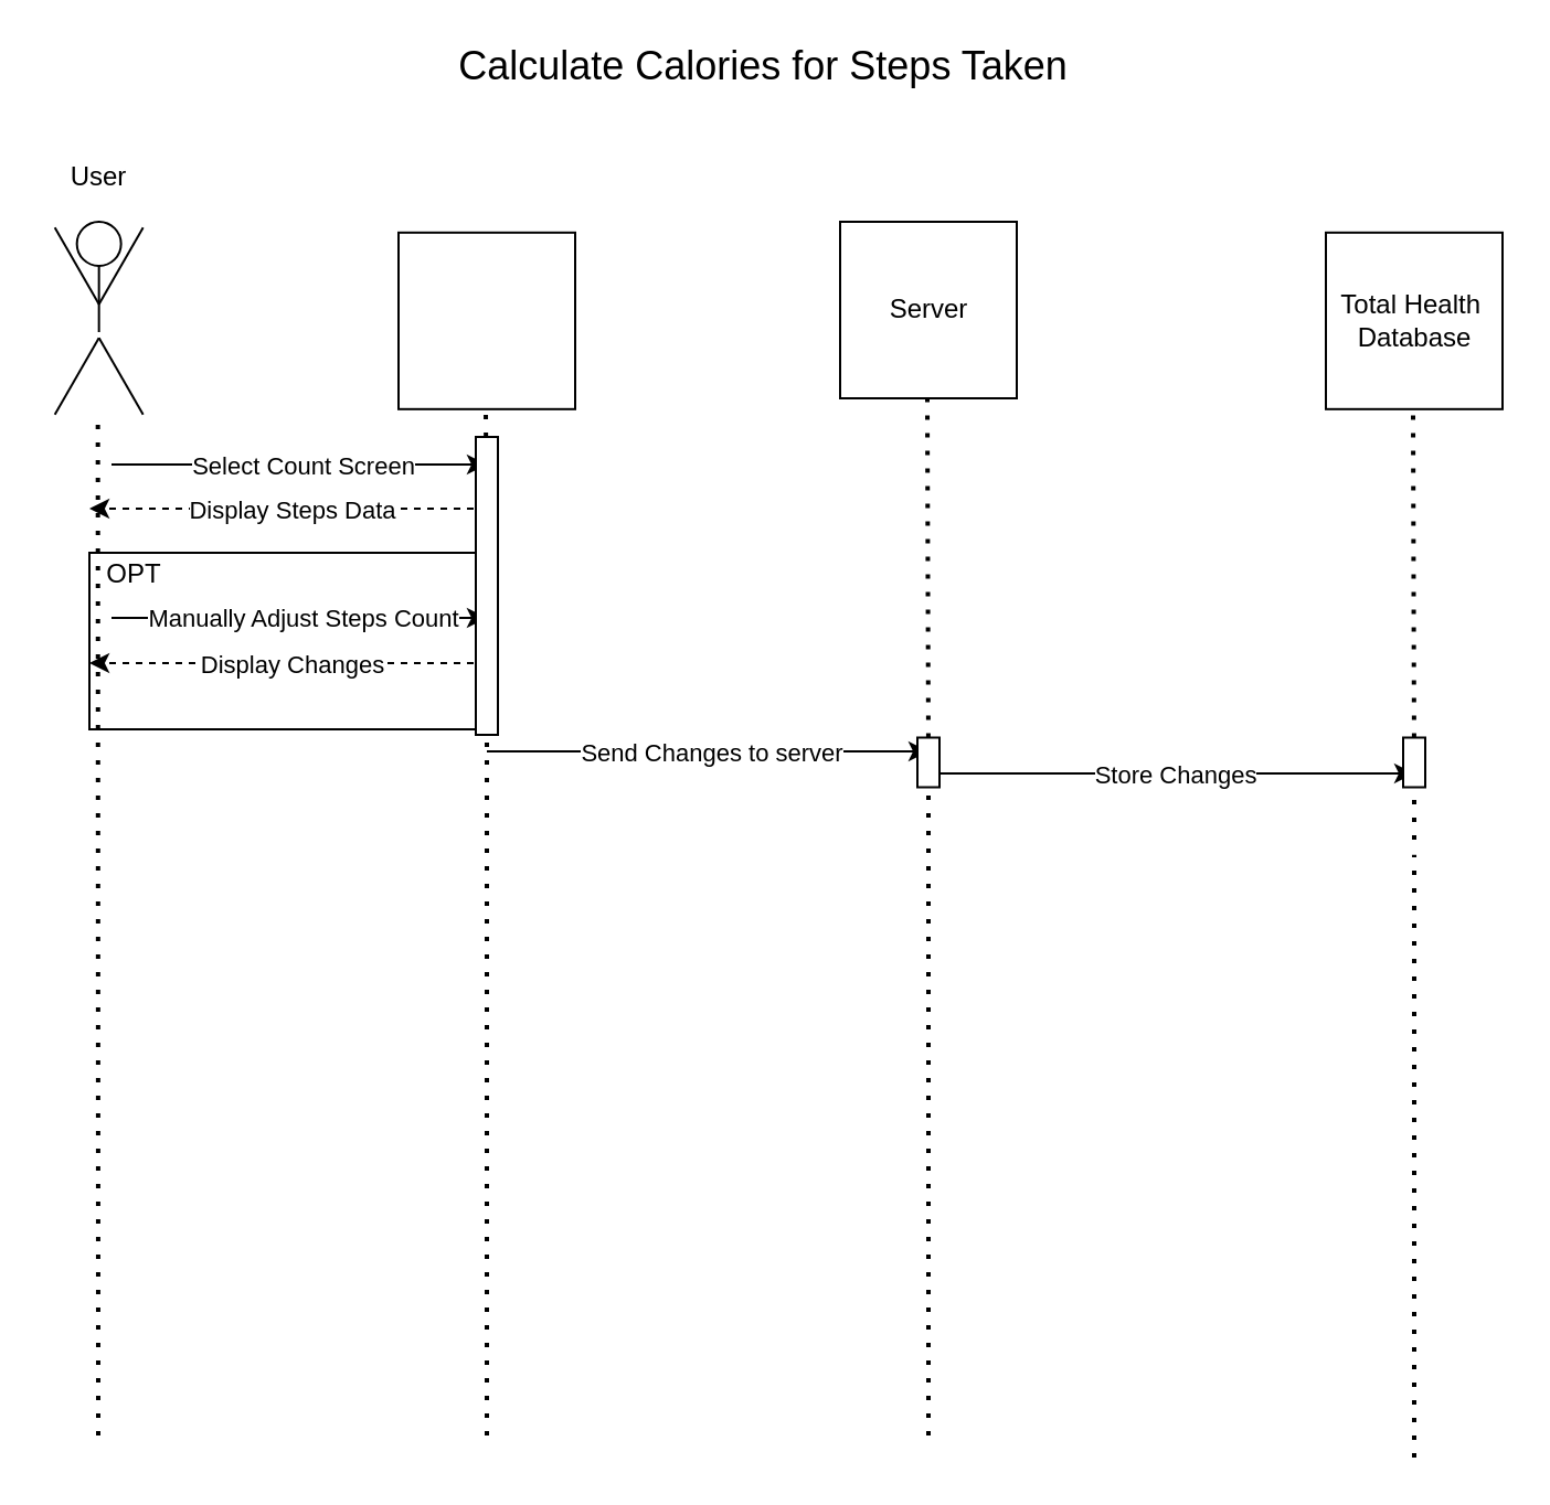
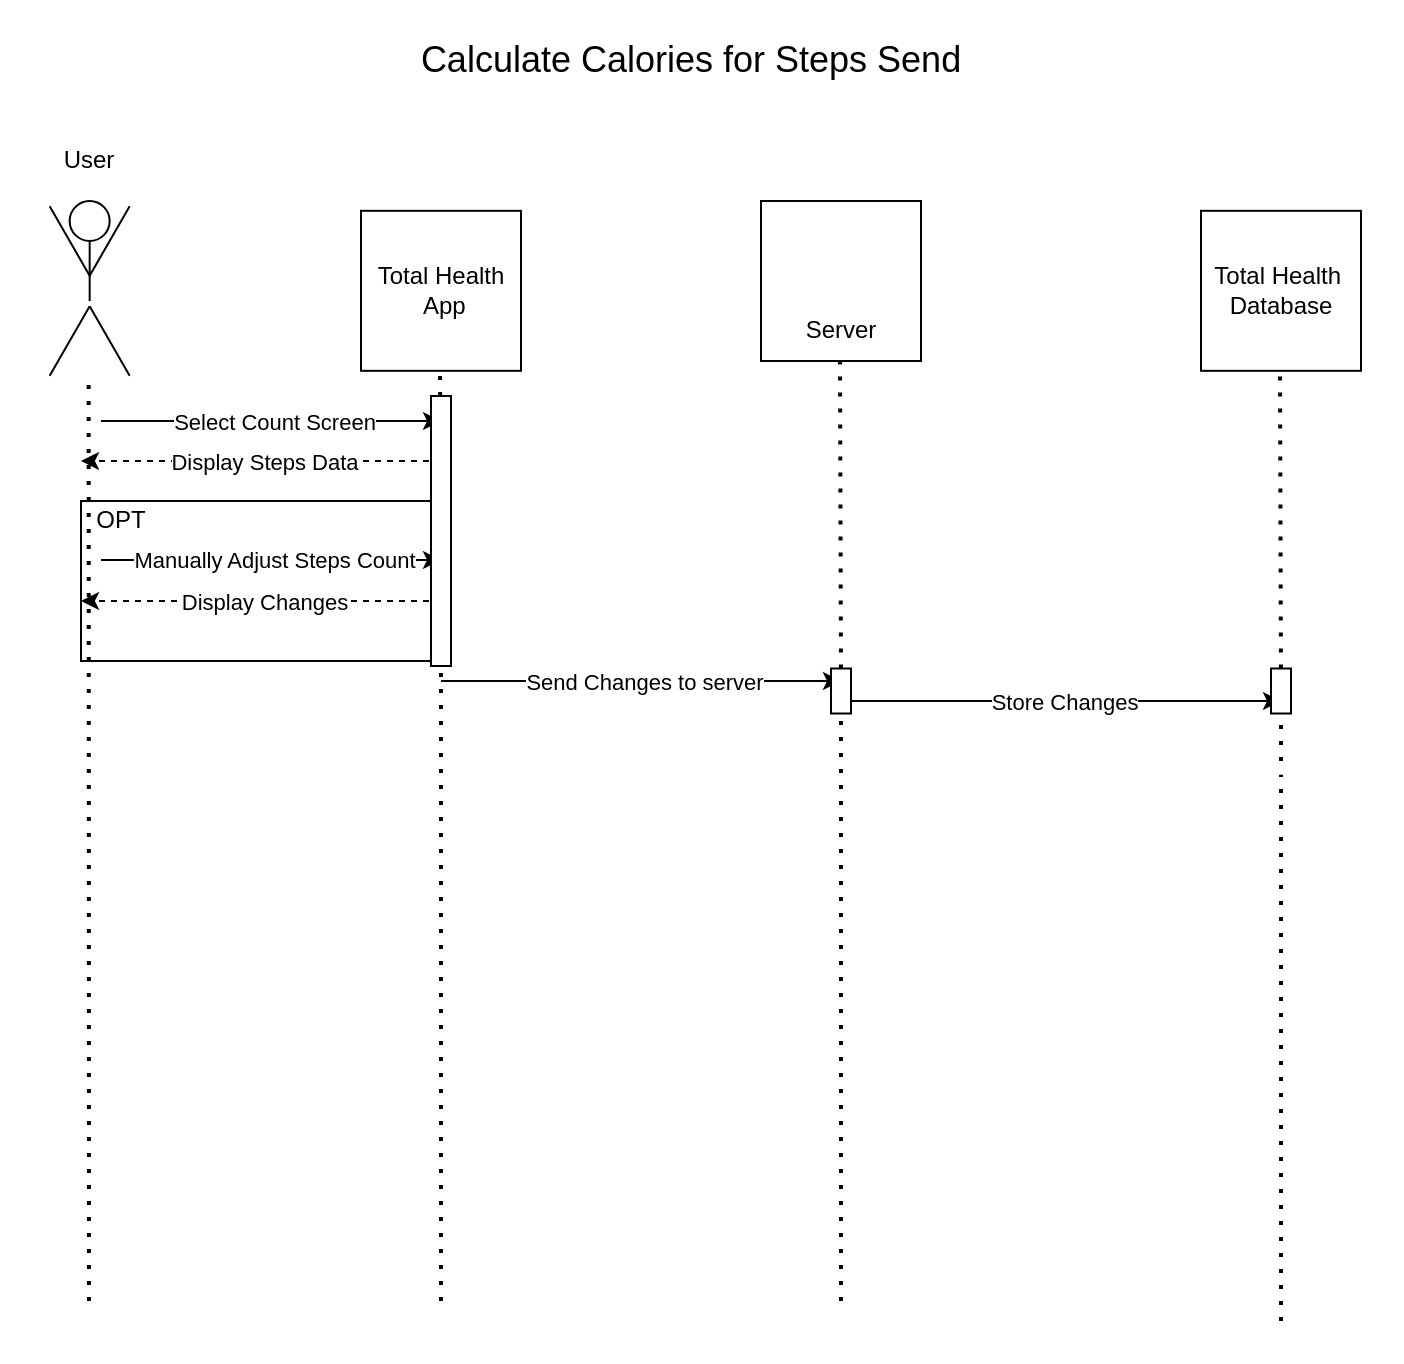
  <mxCell id="0" />
  <mxCell id="1" parent="0" />
  <mxCell id="2" value="" style="group" vertex="1" connectable="0" parent="1"><mxGeometry x="20" y="100" width="48.66" height="89.821" as="geometry" /></mxCell>
  <mxCell id="3" value="" style="ellipse;whiteSpace=wrap;html=1;aspect=fixed;fillColor=none;" vertex="1" parent="2"><mxGeometry x="14.33" width="20" height="20" as="geometry" /></mxCell>
  <mxCell id="4" value="" style="line;strokeWidth=1;direction=south;html=1;fillColor=none;" vertex="1" parent="2"><mxGeometry x="19.33" y="20" width="10" height="30" as="geometry" /></mxCell>
  <mxCell id="5" value="" style="line;strokeWidth=1;direction=south;html=1;fillColor=none;rotation=30;" vertex="1" parent="2"><mxGeometry x="9.33" y="50" width="10" height="40" as="geometry" /></mxCell>
  <mxCell id="6" value="" style="line;strokeWidth=1;direction=south;html=1;fillColor=none;rotation=-30;" vertex="1" parent="2"><mxGeometry x="29.33" y="50" width="10" height="40" as="geometry" /></mxCell>
  <mxCell id="7" value="" style="line;strokeWidth=1;direction=south;html=1;fillColor=none;rotation=-150;" vertex="1" parent="2"><mxGeometry x="29.33" y="-0.001" width="10" height="40" as="geometry" /></mxCell>
  <mxCell id="8" value="" style="line;strokeWidth=1;direction=south;html=1;fillColor=none;rotation=-210;" vertex="1" parent="2"><mxGeometry x="9.33" y="-0.001" width="10" height="40" as="geometry" /></mxCell>
  <mxCell id="9" value="" style="whiteSpace=wrap;html=1;aspect=fixed;strokeWidth=1;fillColor=none;" vertex="1" parent="1"><mxGeometry x="180" y="104.91" width="80" height="80" as="geometry" /></mxCell>
  <mxCell id="10" value="" style="whiteSpace=wrap;html=1;aspect=fixed;strokeWidth=1;fillColor=none;" vertex="1" parent="1"><mxGeometry x="380" y="100" width="80" height="80" as="geometry" /></mxCell>
  <mxCell id="11" value="" style="whiteSpace=wrap;html=1;aspect=fixed;strokeWidth=1;fillColor=none;" vertex="1" parent="1"><mxGeometry x="600" y="104.91" width="80" height="80" as="geometry" /></mxCell>
  <mxCell id="12" value="" style="endArrow=none;dashed=1;html=1;dashPattern=1 3;strokeWidth=2;rounded=0;" edge="1" parent="1"><mxGeometry width="50" height="50" relative="1" as="geometry"><mxPoint x="44" y="650" as="sourcePoint" /><mxPoint x="43.83" y="189.82" as="targetPoint" /></mxGeometry></mxCell>
  <mxCell id="13" value="" style="endArrow=none;dashed=1;html=1;dashPattern=1 3;strokeWidth=2;rounded=0;startArrow=none;" edge="1" parent="1" source="39"><mxGeometry width="50" height="50" relative="1" as="geometry"><mxPoint x="219.672" y="240" as="sourcePoint" /><mxPoint x="219.5" y="184.91" as="targetPoint" /></mxGeometry></mxCell>
  <mxCell id="14" value="" style="endArrow=none;dashed=1;html=1;dashPattern=1 3;strokeWidth=2;rounded=0;startArrow=none;" edge="1" parent="1" source="40"><mxGeometry width="50" height="50" relative="1" as="geometry"><mxPoint x="420" y="370" as="sourcePoint" /><mxPoint x="419.5" y="180" as="targetPoint" /></mxGeometry></mxCell>
  <mxCell id="15" value="" style="endArrow=none;dashed=1;html=1;dashPattern=1 3;strokeWidth=2;rounded=0;startArrow=none;" edge="1" parent="1" source="42"><mxGeometry width="50" height="50" relative="1" as="geometry"><mxPoint x="640" y="380" as="sourcePoint" /><mxPoint x="639.5" y="184.91" as="targetPoint" /></mxGeometry></mxCell>
- <mxCell id="17" value="Server" style="text;html=1;resizable=0;autosize=1;align=center;verticalAlign=middle;points=[];fillColor=none;strokeColor=none;rounded=0;" vertex="1" parent="1"><mxGeometry x="395" y="130" width="50" height="20" as="geometry" /></mxCell>
+ <mxCell id="16" value="Total Health&lt;br&gt;&amp;nbsp;App" style="text;html=1;resizable=0;autosize=1;align=center;verticalAlign=middle;points=[];fillColor=none;strokeColor=none;rounded=0;" vertex="1" parent="1"><mxGeometry x="180" y="129.91" width="80" height="30" as="geometry" /></mxCell>
+ <mxCell id="17" value="Server" style="text;html=1;resizable=0;autosize=1;align=center;verticalAlign=middle;points=[];fillColor=none;strokeColor=none;rounded=0;" vertex="1" parent="1"><mxGeometry x="395" y="155" width="50" height="20" as="geometry" /></mxCell>
  <mxCell id="18" value="Total Health&amp;nbsp;&lt;br&gt;Database" style="text;html=1;resizable=0;autosize=1;align=center;verticalAlign=middle;points=[];fillColor=none;strokeColor=none;rounded=0;" vertex="1" parent="1"><mxGeometry x="600" y="129.91" width="80" height="30" as="geometry" /></mxCell>
  <mxCell id="19" value="User" style="text;html=1;resizable=0;autosize=1;align=center;verticalAlign=middle;points=[];fillColor=none;strokeColor=none;rounded=0;" vertex="1" parent="1"><mxGeometry x="24.33" y="70" width="40" height="20" as="geometry" /></mxCell>
  <mxCell id="20" value="" style="endArrow=classic;html=1;rounded=0;" edge="1" parent="1"><mxGeometry relative="1" as="geometry"><mxPoint x="50" y="210" as="sourcePoint" /><mxPoint x="220" y="210" as="targetPoint" /></mxGeometry></mxCell>
  <mxCell id="21" value="Select Count Screen" style="edgeLabel;resizable=0;html=1;align=center;verticalAlign=middle;strokeWidth=1;fillColor=none;" connectable="0" vertex="1" parent="20"><mxGeometry relative="1" as="geometry"><mxPoint x="1" as="offset" /></mxGeometry></mxCell>
  <mxCell id="22" value="" style="endArrow=classic;html=1;rounded=0;dashed=1;" edge="1" parent="1"><mxGeometry relative="1" as="geometry"><mxPoint x="220" y="230" as="sourcePoint" /><mxPoint x="40" y="230" as="targetPoint" /></mxGeometry></mxCell>
  <mxCell id="23" value="Display Steps Data" style="edgeLabel;resizable=0;html=1;align=center;verticalAlign=middle;strokeWidth=1;fillColor=none;" connectable="0" vertex="1" parent="22"><mxGeometry relative="1" as="geometry"><mxPoint x="1" as="offset" /></mxGeometry></mxCell>
  <mxCell id="24" value="" style="endArrow=none;dashed=1;html=1;dashPattern=1 3;strokeWidth=2;rounded=0;" edge="1" parent="1"><mxGeometry width="50" height="50" relative="1" as="geometry"><mxPoint x="220" y="650" as="sourcePoint" /><mxPoint x="220" y="240" as="targetPoint" /></mxGeometry></mxCell>
  <mxCell id="25" value="" style="endArrow=none;dashed=1;html=1;dashPattern=1 3;strokeWidth=2;rounded=0;" edge="1" parent="1"><mxGeometry width="50" height="50" relative="1" as="geometry"><mxPoint x="420" y="650" as="sourcePoint" /><mxPoint x="420" y="370" as="targetPoint" /></mxGeometry></mxCell>
  <mxCell id="26" value="" style="endArrow=none;dashed=1;html=1;dashPattern=1 3;strokeWidth=2;rounded=0;" edge="1" parent="1"><mxGeometry width="50" height="50" relative="1" as="geometry"><mxPoint x="640" y="660" as="sourcePoint" /><mxPoint x="640.009" y="386.89" as="targetPoint" /></mxGeometry></mxCell>
- <mxCell id="27" value="&lt;font style=&quot;font-size: 18px&quot;&gt;Calculate Calories for Steps Taken&lt;/font&gt;" style="text;html=1;resizable=0;autosize=1;align=center;verticalAlign=middle;points=[];fillColor=none;strokeColor=none;rounded=0;" vertex="1" parent="1"><mxGeometry x="200" y="20" width="290" height="20" as="geometry" /></mxCell>
+ <mxCell id="27" value="&lt;font style=&quot;font-size: 18px&quot;&gt;Calculate Calories for Steps Send&lt;/font&gt;" style="text;html=1;resizable=0;autosize=1;align=center;verticalAlign=middle;points=[];fillColor=none;strokeColor=none;rounded=0;" vertex="1" parent="1"><mxGeometry x="200" y="20" width="290" height="20" as="geometry" /></mxCell>
  <mxCell id="28" value="" style="rounded=0;whiteSpace=wrap;html=1;fillColor=none;" vertex="1" parent="1"><mxGeometry x="40" y="250" width="180" height="80" as="geometry" /></mxCell>
  <mxCell id="29" value="OPT" style="text;html=1;resizable=0;autosize=1;align=center;verticalAlign=middle;points=[];fillColor=none;strokeColor=none;rounded=0;" vertex="1" parent="1"><mxGeometry x="40" y="250" width="40" height="20" as="geometry" /></mxCell>
  <mxCell id="30" value="" style="endArrow=classic;html=1;rounded=0;" edge="1" parent="1"><mxGeometry relative="1" as="geometry"><mxPoint x="50" y="279.5" as="sourcePoint" /><mxPoint x="220" y="279.5" as="targetPoint" /></mxGeometry></mxCell>
  <mxCell id="31" value="Manually Adjust Steps Count" style="edgeLabel;resizable=0;html=1;align=center;verticalAlign=middle;strokeWidth=1;fillColor=none;" connectable="0" vertex="1" parent="30"><mxGeometry relative="1" as="geometry"><mxPoint x="1" as="offset" /></mxGeometry></mxCell>
  <mxCell id="32" value="" style="endArrow=classic;html=1;rounded=0;dashed=1;" edge="1" parent="1"><mxGeometry relative="1" as="geometry"><mxPoint x="220" y="300" as="sourcePoint" /><mxPoint x="40" y="300" as="targetPoint" /></mxGeometry></mxCell>
  <mxCell id="33" value="Display Changes" style="edgeLabel;resizable=0;html=1;align=center;verticalAlign=middle;strokeWidth=1;fillColor=none;" connectable="0" vertex="1" parent="32"><mxGeometry relative="1" as="geometry"><mxPoint x="1" as="offset" /></mxGeometry></mxCell>
  <mxCell id="34" value="" style="endArrow=classic;html=1;rounded=0;" edge="1" parent="1"><mxGeometry relative="1" as="geometry"><mxPoint x="220" y="340" as="sourcePoint" /><mxPoint x="420" y="340" as="targetPoint" /></mxGeometry></mxCell>
  <mxCell id="35" value="Send Changes to server" style="edgeLabel;resizable=0;html=1;align=center;verticalAlign=middle;strokeWidth=1;fillColor=none;" connectable="0" vertex="1" parent="34"><mxGeometry relative="1" as="geometry"><mxPoint x="1" as="offset" /></mxGeometry></mxCell>
  <mxCell id="36" value="" style="endArrow=classic;html=1;rounded=0;" edge="1" parent="1"><mxGeometry relative="1" as="geometry"><mxPoint x="420" y="350" as="sourcePoint" /><mxPoint x="640" y="350" as="targetPoint" /></mxGeometry></mxCell>
  <mxCell id="37" value="Store Changes" style="edgeLabel;resizable=0;html=1;align=center;verticalAlign=middle;strokeWidth=1;fillColor=none;" connectable="0" vertex="1" parent="36"><mxGeometry relative="1" as="geometry"><mxPoint x="1" as="offset" /></mxGeometry></mxCell>
  <mxCell id="38" value="" style="endArrow=none;dashed=1;html=1;dashPattern=1 3;strokeWidth=2;rounded=0;startArrow=none;" edge="1" parent="1" target="39"><mxGeometry width="50" height="50" relative="1" as="geometry"><mxPoint x="219.672" y="240" as="sourcePoint" /><mxPoint x="219.5" y="184.91" as="targetPoint" /></mxGeometry></mxCell>
  <mxCell id="39" value="" style="rounded=0;whiteSpace=wrap;html=1;fontSize=18;fillColor=default;rotation=-90;" vertex="1" parent="1"><mxGeometry x="152.5" y="260" width="135" height="10" as="geometry" /></mxCell>
  <mxCell id="40" value="" style="rounded=0;whiteSpace=wrap;html=1;fontSize=18;fillColor=default;rotation=-90;" vertex="1" parent="1"><mxGeometry x="408.75" y="340" width="22.5" height="10" as="geometry" /></mxCell>
  <mxCell id="41" value="" style="endArrow=none;dashed=1;html=1;dashPattern=1 3;strokeWidth=2;rounded=0;startArrow=none;" edge="1" parent="1" target="40"><mxGeometry width="50" height="50" relative="1" as="geometry"><mxPoint x="420" y="370" as="sourcePoint" /><mxPoint x="419.5" y="180" as="targetPoint" /></mxGeometry></mxCell>
  <mxCell id="42" value="" style="rounded=0;whiteSpace=wrap;html=1;fontSize=18;fillColor=default;rotation=-90;" vertex="1" parent="1"><mxGeometry x="628.75" y="340" width="22.5" height="10" as="geometry" /></mxCell>
  <mxCell id="43" value="" style="endArrow=none;dashed=1;html=1;dashPattern=1 3;strokeWidth=2;rounded=0;startArrow=none;" edge="1" parent="1" target="42"><mxGeometry width="50" height="50" relative="1" as="geometry"><mxPoint x="640" y="380" as="sourcePoint" /><mxPoint x="639.5" y="184.91" as="targetPoint" /></mxGeometry></mxCell>
